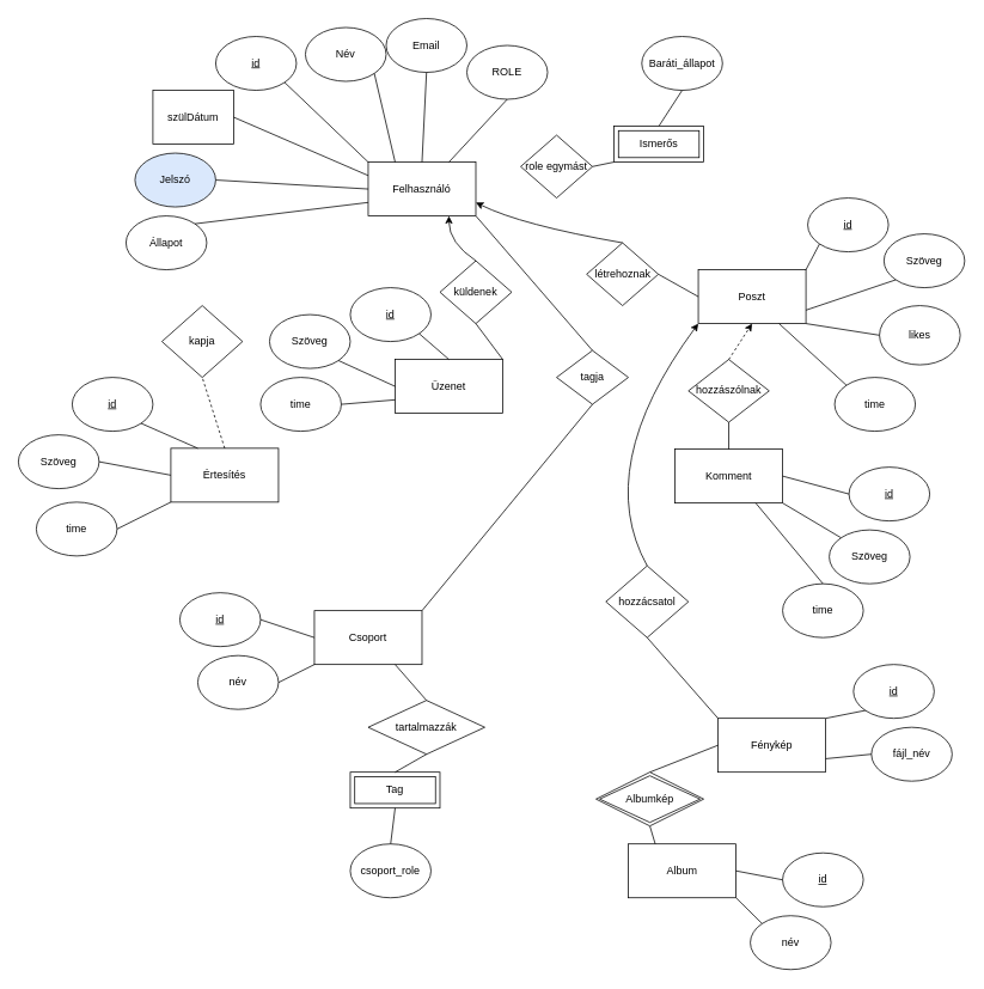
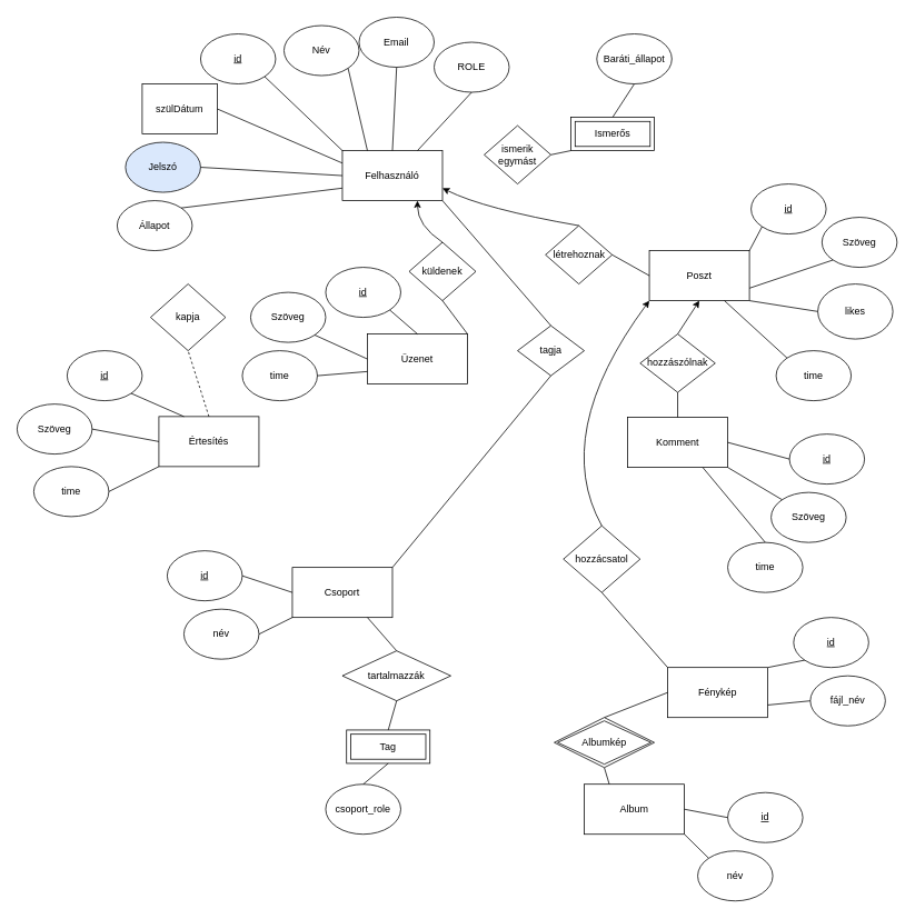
  <mxCell id="0" />
  <mxCell id="1" parent="0" />
  <mxCell id="2" value="Felhasználó" style="rounded=0;whiteSpace=wrap;html=1;" parent="1" vertex="1"><mxGeometry x="410" y="180" width="120" height="60" as="geometry" /></mxCell>
  <mxCell id="3" value="Komment" style="rounded=0;whiteSpace=wrap;html=1;" parent="1" vertex="1"><mxGeometry x="752" y="500" width="120" height="60" as="geometry" /></mxCell>
  <mxCell id="4" value="Csoport" style="rounded=0;whiteSpace=wrap;html=1;" parent="1" vertex="1"><mxGeometry x="350" y="680" width="120" height="60" as="geometry" /></mxCell>
  <mxCell id="5" value="Album" style="rounded=0;whiteSpace=wrap;html=1;" parent="1" vertex="1"><mxGeometry x="700" y="940" width="120" height="60" as="geometry" /></mxCell>
  <mxCell id="6" value="Üzenet" style="rounded=0;whiteSpace=wrap;html=1;" parent="1" vertex="1"><mxGeometry x="440" y="400" width="120" height="60" as="geometry" /></mxCell>
  <mxCell id="7" value="Poszt" style="rounded=0;whiteSpace=wrap;html=1;" parent="1" vertex="1"><mxGeometry x="778" y="300" width="120" height="60" as="geometry" /></mxCell>
  <mxCell id="8" value="Fénykép" style="rounded=0;whiteSpace=wrap;html=1;" parent="1" vertex="1"><mxGeometry x="800" y="800" width="120" height="60" as="geometry" /></mxCell>
  <mxCell id="9" value="Értesítés" style="rounded=0;whiteSpace=wrap;html=1;" parent="1" vertex="1"><mxGeometry x="190" y="499" width="120" height="60" as="geometry" /></mxCell>
  <mxCell id="10" value="&lt;u&gt;id&lt;/u&gt;" style="ellipse;whiteSpace=wrap;html=1;" parent="1" vertex="1"><mxGeometry x="240" y="40" width="90" height="60" as="geometry" /></mxCell>
  <mxCell id="11" value="Név" style="ellipse;whiteSpace=wrap;html=1;" parent="1" vertex="1"><mxGeometry x="340" y="30" width="90" height="60" as="geometry" /></mxCell>
  <mxCell id="12" value="Email" style="ellipse;whiteSpace=wrap;html=1;" parent="1" vertex="1"><mxGeometry x="430" y="20" width="90" height="60" as="geometry" /></mxCell>
  <mxCell id="13" value="ROLE" style="ellipse;whiteSpace=wrap;html=1;" parent="1" vertex="1"><mxGeometry x="520" y="50" width="90" height="60" as="geometry" /></mxCell>
  <mxCell id="14" value="szülDátum" style="whiteSpace=wrap;html=1;rounded=0;" parent="1" vertex="1"><mxGeometry x="170" y="100" width="90" height="60" as="geometry" /></mxCell>
  <mxCell id="15" value="Állapot" style="ellipse;whiteSpace=wrap;html=1;" parent="1" vertex="1"><mxGeometry x="140" y="240" width="90" height="60" as="geometry" /></mxCell>
  <mxCell id="16" value="Jelszó" style="ellipse;whiteSpace=wrap;html=1;fillColor=#dae8fc;" parent="1" vertex="1"><mxGeometry x="150" y="170" width="90" height="60" as="geometry" /></mxCell>
  <mxCell id="17" value="" style="endArrow=none;html=1;rounded=0;exitX=1;exitY=0;exitDx=0;exitDy=0;entryX=0;entryY=0.75;entryDx=0;entryDy=0;" parent="1" source="15" target="2" edge="1"><mxGeometry width="50" height="50" relative="1" as="geometry"><mxPoint x="400" y="550" as="sourcePoint" /><mxPoint x="450" y="500" as="targetPoint" /></mxGeometry></mxCell>
  <mxCell id="18" value="" style="endArrow=none;html=1;rounded=0;exitX=1;exitY=0.5;exitDx=0;exitDy=0;entryX=0;entryY=0.5;entryDx=0;entryDy=0;" parent="1" source="16" target="2" edge="1"><mxGeometry width="50" height="50" relative="1" as="geometry"><mxPoint x="347" y="309" as="sourcePoint" /><mxPoint x="420" y="250" as="targetPoint" /></mxGeometry></mxCell>
  <mxCell id="19" value="" style="endArrow=none;html=1;rounded=0;exitX=1;exitY=0.5;exitDx=0;exitDy=0;entryX=0;entryY=0.25;entryDx=0;entryDy=0;" parent="1" source="14" target="2" edge="1"><mxGeometry width="50" height="50" relative="1" as="geometry"><mxPoint x="340" y="260" as="sourcePoint" /><mxPoint x="420" y="235" as="targetPoint" /></mxGeometry></mxCell>
  <mxCell id="20" value="" style="endArrow=none;html=1;rounded=0;exitX=1;exitY=1;exitDx=0;exitDy=0;entryX=0;entryY=0;entryDx=0;entryDy=0;" parent="1" source="10" target="2" edge="1"><mxGeometry width="50" height="50" relative="1" as="geometry"><mxPoint x="360" y="190" as="sourcePoint" /><mxPoint x="420" y="205" as="targetPoint" /></mxGeometry></mxCell>
  <mxCell id="21" value="" style="endArrow=none;html=1;rounded=0;exitX=1;exitY=1;exitDx=0;exitDy=0;entryX=0.25;entryY=0;entryDx=0;entryDy=0;" parent="1" source="11" target="2" edge="1"><mxGeometry width="50" height="50" relative="1" as="geometry"><mxPoint x="387" y="151" as="sourcePoint" /><mxPoint x="420" y="190" as="targetPoint" /></mxGeometry></mxCell>
  <mxCell id="22" value="" style="endArrow=none;html=1;rounded=0;exitX=0.5;exitY=1;exitDx=0;exitDy=0;entryX=0.5;entryY=0;entryDx=0;entryDy=0;" parent="1" source="12" target="2" edge="1"><mxGeometry width="50" height="50" relative="1" as="geometry"><mxPoint x="437" y="91" as="sourcePoint" /><mxPoint x="450" y="190" as="targetPoint" /></mxGeometry></mxCell>
  <mxCell id="23" value="" style="endArrow=none;html=1;rounded=0;exitX=0.5;exitY=1;exitDx=0;exitDy=0;entryX=0.75;entryY=0;entryDx=0;entryDy=0;" parent="1" source="13" target="2" edge="1"><mxGeometry width="50" height="50" relative="1" as="geometry"><mxPoint x="495" y="90" as="sourcePoint" /><mxPoint x="480" y="190" as="targetPoint" /></mxGeometry></mxCell>
  <mxCell id="24" value="Baráti_állapot" style="ellipse;whiteSpace=wrap;html=1;" parent="1" vertex="1"><mxGeometry x="715" y="40" width="90" height="60" as="geometry" /></mxCell>
  <mxCell id="25" value="&lt;u&gt;id&lt;/u&gt;" style="ellipse;whiteSpace=wrap;html=1;" parent="1" vertex="1"><mxGeometry x="951" y="740" width="90" height="60" as="geometry" /></mxCell>
  <mxCell id="26" value="fájl_név" style="ellipse;whiteSpace=wrap;html=1;" parent="1" vertex="1"><mxGeometry x="971" y="810" width="90" height="60" as="geometry" /></mxCell>
  <mxCell id="27" value="Szöveg" style="ellipse;whiteSpace=wrap;html=1;" parent="1" vertex="1"><mxGeometry x="985" y="260" width="90" height="60" as="geometry" /></mxCell>
  <mxCell id="28" value="&lt;u&gt;id&lt;/u&gt;" style="ellipse;whiteSpace=wrap;html=1;" parent="1" vertex="1"><mxGeometry x="900" y="220" width="90" height="60" as="geometry" /></mxCell>
  <mxCell id="29" value="time" style="ellipse;whiteSpace=wrap;html=1;" parent="1" vertex="1"><mxGeometry x="930" y="420" width="90" height="60" as="geometry" /></mxCell>
  <mxCell id="30" value="likes" style="ellipse;whiteSpace=wrap;html=1;" parent="1" vertex="1"><mxGeometry x="980" y="340" width="90" height="66" as="geometry" /></mxCell>
  <mxCell id="31" value="&lt;u&gt;id&lt;/u&gt;" style="ellipse;whiteSpace=wrap;html=1;" parent="1" vertex="1"><mxGeometry x="946" y="520" width="90" height="60" as="geometry" /></mxCell>
  <mxCell id="32" value="Szöveg" style="ellipse;whiteSpace=wrap;html=1;" parent="1" vertex="1"><mxGeometry x="924" y="590" width="90" height="60" as="geometry" /></mxCell>
  <mxCell id="33" value="time" style="ellipse;whiteSpace=wrap;html=1;" parent="1" vertex="1"><mxGeometry x="872" y="650" width="90" height="60" as="geometry" /></mxCell>
  <mxCell id="34" value="" style="endArrow=none;html=1;rounded=0;exitX=0.5;exitY=1;exitDx=0;exitDy=0;entryX=0.5;entryY=0;entryDx=0;entryDy=0;" parent="1" source="24" target="52" edge="1"><mxGeometry width="50" height="50" relative="1" as="geometry"><mxPoint x="823" y="81" as="sourcePoint" /><mxPoint x="809" y="150" as="targetPoint" /></mxGeometry></mxCell>
  <mxCell id="35" value="" style="endArrow=none;html=1;rounded=0;exitX=0;exitY=1;exitDx=0;exitDy=0;entryX=1;entryY=0;entryDx=0;entryDy=0;" parent="1" source="28" target="7" edge="1"><mxGeometry width="50" height="50" relative="1" as="geometry"><mxPoint x="833" y="91" as="sourcePoint" /><mxPoint x="799" y="140" as="targetPoint" /></mxGeometry></mxCell>
  <mxCell id="36" value="" style="endArrow=none;html=1;rounded=0;exitX=0;exitY=1;exitDx=0;exitDy=0;entryX=1;entryY=0.75;entryDx=0;entryDy=0;" parent="1" source="27" target="7" edge="1"><mxGeometry width="50" height="50" relative="1" as="geometry"><mxPoint x="995" y="307" as="sourcePoint" /><mxPoint x="910" y="350" as="targetPoint" /></mxGeometry></mxCell>
  <mxCell id="37" value="" style="endArrow=none;html=1;rounded=0;exitX=0;exitY=0.5;exitDx=0;exitDy=0;entryX=1;entryY=1;entryDx=0;entryDy=0;" parent="1" source="30" target="7" edge="1"><mxGeometry width="50" height="50" relative="1" as="geometry"><mxPoint x="995" y="307" as="sourcePoint" /><mxPoint x="906" y="332" as="targetPoint" /></mxGeometry></mxCell>
  <mxCell id="38" value="" style="endArrow=none;html=1;rounded=0;exitX=0;exitY=0;exitDx=0;exitDy=0;entryX=0.75;entryY=1;entryDx=0;entryDy=0;" parent="1" source="29" target="7" edge="1"><mxGeometry width="50" height="50" relative="1" as="geometry"><mxPoint x="990" y="393" as="sourcePoint" /><mxPoint x="907" y="349" as="targetPoint" /></mxGeometry></mxCell>
  <mxCell id="39" value="" style="endArrow=none;html=1;rounded=0;exitX=0;exitY=0.5;exitDx=0;exitDy=0;entryX=1;entryY=0.5;entryDx=0;entryDy=0;" parent="1" source="31" target="3" edge="1"><mxGeometry width="50" height="50" relative="1" as="geometry"><mxPoint x="984" y="449" as="sourcePoint" /><mxPoint x="941" y="370" as="targetPoint" /></mxGeometry></mxCell>
  <mxCell id="40" value="" style="endArrow=none;html=1;rounded=0;exitX=0;exitY=0;exitDx=0;exitDy=0;entryX=1;entryY=1;entryDx=0;entryDy=0;" parent="1" source="32" target="3" edge="1"><mxGeometry width="50" height="50" relative="1" as="geometry"><mxPoint x="953" y="565" as="sourcePoint" /><mxPoint x="882" y="540" as="targetPoint" /></mxGeometry></mxCell>
  <mxCell id="41" value="" style="endArrow=none;html=1;rounded=0;exitX=0.5;exitY=0;exitDx=0;exitDy=0;entryX=0.75;entryY=1;entryDx=0;entryDy=0;" parent="1" source="33" target="3" edge="1"><mxGeometry width="50" height="50" relative="1" as="geometry"><mxPoint x="906" y="619" as="sourcePoint" /><mxPoint x="882" y="570" as="targetPoint" /></mxGeometry></mxCell>
  <mxCell id="42" value="" style="endArrow=none;html=1;rounded=0;exitX=0;exitY=1;exitDx=0;exitDy=0;entryX=1;entryY=0;entryDx=0;entryDy=0;" parent="1" source="25" target="8" edge="1"><mxGeometry width="50" height="50" relative="1" as="geometry"><mxPoint x="786" y="635" as="sourcePoint" /><mxPoint x="770" y="550" as="targetPoint" /></mxGeometry></mxCell>
  <mxCell id="43" value="" style="endArrow=none;html=1;rounded=0;exitX=0;exitY=0.5;exitDx=0;exitDy=0;entryX=1;entryY=0.75;entryDx=0;entryDy=0;" parent="1" source="26" target="8" edge="1"><mxGeometry width="50" height="50" relative="1" as="geometry"><mxPoint x="954" y="781" as="sourcePoint" /><mxPoint x="930" y="810" as="targetPoint" /></mxGeometry></mxCell>
  <mxCell id="44" value="&lt;u&gt;id&lt;/u&gt;" style="ellipse;whiteSpace=wrap;html=1;" parent="1" vertex="1"><mxGeometry x="872" y="950" width="90" height="60" as="geometry" /></mxCell>
  <mxCell id="45" value="név" style="ellipse;whiteSpace=wrap;html=1;" parent="1" vertex="1"><mxGeometry x="836" y="1020" width="90" height="60" as="geometry" /></mxCell>
  <mxCell id="46" value="" style="endArrow=none;html=1;rounded=0;exitX=0;exitY=0.5;exitDx=0;exitDy=0;entryX=1;entryY=0.5;entryDx=0;entryDy=0;" parent="1" source="44" target="5" edge="1"><mxGeometry width="50" height="50" relative="1" as="geometry"><mxPoint x="1002" y="860" as="sourcePoint" /><mxPoint x="951" y="865" as="targetPoint" /></mxGeometry></mxCell>
  <mxCell id="47" value="" style="endArrow=none;html=1;rounded=0;exitX=0;exitY=0;exitDx=0;exitDy=0;entryX=1;entryY=1;entryDx=0;entryDy=0;" parent="1" source="45" target="5" edge="1"><mxGeometry width="50" height="50" relative="1" as="geometry"><mxPoint x="882" y="990" as="sourcePoint" /><mxPoint x="802" y="980" as="targetPoint" /></mxGeometry></mxCell>
  <mxCell id="48" value="&lt;u&gt;id&lt;/u&gt;" style="ellipse;whiteSpace=wrap;html=1;" parent="1" vertex="1"><mxGeometry x="200" y="660" width="90" height="60" as="geometry" /></mxCell>
  <mxCell id="49" value="név" style="ellipse;whiteSpace=wrap;html=1;" parent="1" vertex="1"><mxGeometry x="220" y="730" width="90" height="60" as="geometry" /></mxCell>
  <mxCell id="50" value="" style="endArrow=none;html=1;rounded=0;exitX=0;exitY=0.5;exitDx=0;exitDy=0;entryX=1;entryY=0.5;entryDx=0;entryDy=0;" parent="1" source="4" target="48" edge="1"><mxGeometry width="50" height="50" relative="1" as="geometry"><mxPoint x="880" y="1000" as="sourcePoint" /><mxPoint x="800" y="990" as="targetPoint" /></mxGeometry></mxCell>
  <mxCell id="51" value="" style="endArrow=none;html=1;rounded=0;exitX=0;exitY=1;exitDx=0;exitDy=0;entryX=1;entryY=0.5;entryDx=0;entryDy=0;" parent="1" source="4" target="49" edge="1"><mxGeometry width="50" height="50" relative="1" as="geometry"><mxPoint x="420" y="720" as="sourcePoint" /><mxPoint x="350" y="660" as="targetPoint" /></mxGeometry></mxCell>
  <mxCell id="52" value="Ismerős" style="shape=ext;margin=3;double=1;whiteSpace=wrap;html=1;align=center;" parent="1" vertex="1"><mxGeometry x="684" y="140" width="100" height="40" as="geometry" /></mxCell>
- <mxCell id="53" value="Tag" style="shape=ext;margin=3;double=1;whiteSpace=wrap;html=1;align=center;" parent="1" vertex="1"><mxGeometry x="390" y="860" width="100" height="40" as="geometry" /></mxCell>
+ <mxCell id="53" value="Tag" style="shape=ext;margin=3;double=1;whiteSpace=wrap;html=1;align=center;" parent="1" vertex="1"><mxGeometry x="415" y="875" width="100" height="40" as="geometry" /></mxCell>
  <mxCell id="54" value="csoport_role" style="ellipse;whiteSpace=wrap;html=1;" parent="1" vertex="1"><mxGeometry x="390" y="940" width="90" height="60" as="geometry" /></mxCell>
  <mxCell id="55" value="" style="endArrow=none;html=1;rounded=0;exitX=0.5;exitY=0;exitDx=0;exitDy=0;entryX=0.5;entryY=1;entryDx=0;entryDy=0;" parent="1" source="54" target="53" edge="1"><mxGeometry width="50" height="50" relative="1" as="geometry"><mxPoint x="369" y="975" as="sourcePoint" /><mxPoint x="425" y="910" as="targetPoint" /></mxGeometry></mxCell>
  <mxCell id="56" value="&lt;u&gt;id&lt;/u&gt;" style="ellipse;whiteSpace=wrap;html=1;" parent="1" vertex="1"><mxGeometry x="80" y="420" width="90" height="60" as="geometry" /></mxCell>
  <mxCell id="57" value="Szöveg" style="ellipse;whiteSpace=wrap;html=1;" parent="1" vertex="1"><mxGeometry x="20" y="484" width="90" height="60" as="geometry" /></mxCell>
  <mxCell id="58" value="time" style="ellipse;whiteSpace=wrap;html=1;" parent="1" vertex="1"><mxGeometry x="40" y="559" width="90" height="60" as="geometry" /></mxCell>
  <mxCell id="59" value="" style="endArrow=none;html=1;rounded=0;exitX=0;exitY=1;exitDx=0;exitDy=0;entryX=1;entryY=0.5;entryDx=0;entryDy=0;" parent="1" source="9" target="58" edge="1"><mxGeometry width="50" height="50" relative="1" as="geometry"><mxPoint x="340" y="724" as="sourcePoint" /><mxPoint x="270" y="664" as="targetPoint" /></mxGeometry></mxCell>
  <mxCell id="60" value="" style="endArrow=none;html=1;rounded=0;exitX=0;exitY=0.5;exitDx=0;exitDy=0;entryX=1;entryY=0.5;entryDx=0;entryDy=0;" parent="1" source="9" target="57" edge="1"><mxGeometry width="50" height="50" relative="1" as="geometry"><mxPoint x="260" y="574" as="sourcePoint" /><mxPoint x="220" y="599" as="targetPoint" /></mxGeometry></mxCell>
  <mxCell id="61" value="" style="endArrow=none;html=1;rounded=0;exitX=0.25;exitY=0;exitDx=0;exitDy=0;entryX=1;entryY=1;entryDx=0;entryDy=0;" parent="1" source="9" target="56" edge="1"><mxGeometry width="50" height="50" relative="1" as="geometry"><mxPoint x="260" y="544" as="sourcePoint" /><mxPoint x="190" y="524" as="targetPoint" /></mxGeometry></mxCell>
  <mxCell id="62" value="&lt;u&gt;id&lt;/u&gt;" style="ellipse;whiteSpace=wrap;html=1;" parent="1" vertex="1"><mxGeometry x="390" y="320" width="90" height="60" as="geometry" /></mxCell>
  <mxCell id="63" value="Szöveg" style="ellipse;whiteSpace=wrap;html=1;" parent="1" vertex="1"><mxGeometry x="300" y="350" width="90" height="60" as="geometry" /></mxCell>
  <mxCell id="64" value="time" style="ellipse;whiteSpace=wrap;html=1;" parent="1" vertex="1"><mxGeometry x="290" y="420" width="90" height="60" as="geometry" /></mxCell>
  <mxCell id="65" value="" style="endArrow=none;html=1;rounded=0;entryX=1;entryY=1;entryDx=0;entryDy=0;exitX=0.5;exitY=0;exitDx=0;exitDy=0;" parent="1" source="6" target="62" edge="1"><mxGeometry width="50" height="50" relative="1" as="geometry"><mxPoint x="510" y="570" as="sourcePoint" /><mxPoint x="560" y="520" as="targetPoint" /></mxGeometry></mxCell>
  <mxCell id="66" value="" style="endArrow=none;html=1;rounded=0;entryX=1;entryY=1;entryDx=0;entryDy=0;exitX=0;exitY=0.5;exitDx=0;exitDy=0;" parent="1" source="6" target="63" edge="1"><mxGeometry width="50" height="50" relative="1" as="geometry"><mxPoint x="510" y="410" as="sourcePoint" /><mxPoint x="477" y="381" as="targetPoint" /></mxGeometry></mxCell>
  <mxCell id="67" value="" style="endArrow=none;html=1;rounded=0;entryX=1;entryY=0.5;entryDx=0;entryDy=0;exitX=0;exitY=0.75;exitDx=0;exitDy=0;" parent="1" source="6" target="64" edge="1"><mxGeometry width="50" height="50" relative="1" as="geometry"><mxPoint x="450" y="440" as="sourcePoint" /><mxPoint x="387" y="411" as="targetPoint" /></mxGeometry></mxCell>
- <mxCell id="68" value="role egymást" style="rhombus;whiteSpace=wrap;html=1;" parent="1" vertex="1"><mxGeometry x="580" y="150" width="80" height="70" as="geometry" /></mxCell>
+ <mxCell id="68" value="ismerik egymást" style="rhombus;whiteSpace=wrap;html=1;" parent="1" vertex="1"><mxGeometry x="580" y="150" width="80" height="70" as="geometry" /></mxCell>
  <mxCell id="69" value="" style="endArrow=none;html=1;rounded=0;exitX=1;exitY=0.5;exitDx=0;exitDy=0;entryX=0;entryY=1;entryDx=0;entryDy=0;" parent="1" source="68" target="52" edge="1"><mxGeometry width="50" height="50" relative="1" as="geometry"><mxPoint x="540" y="220" as="sourcePoint" /><mxPoint x="590" y="200" as="targetPoint" /></mxGeometry></mxCell>
  <mxCell id="70" value="küldenek" style="rhombus;whiteSpace=wrap;html=1;" parent="1" vertex="1"><mxGeometry x="490" y="290" width="80" height="70" as="geometry" /></mxCell>
  <mxCell id="71" value="" style="endArrow=none;html=1;rounded=0;exitX=1;exitY=0;exitDx=0;exitDy=0;entryX=0.5;entryY=1;entryDx=0;entryDy=0;" parent="1" source="6" target="70" edge="1"><mxGeometry width="50" height="50" relative="1" as="geometry"><mxPoint x="530" y="300" as="sourcePoint" /><mxPoint x="539" y="385" as="targetPoint" /></mxGeometry></mxCell>
  <mxCell id="72" value="létrehoznak" style="rhombus;whiteSpace=wrap;html=1;" parent="1" vertex="1"><mxGeometry x="653.5" y="270" width="80" height="70" as="geometry" /></mxCell>
  <mxCell id="73" value="" style="endArrow=none;html=1;rounded=0;exitX=0;exitY=0.5;exitDx=0;exitDy=0;entryX=1;entryY=0.5;entryDx=0;entryDy=0;" parent="1" source="7" target="72" edge="1"><mxGeometry width="50" height="50" relative="1" as="geometry"><mxPoint x="693.5" y="360" as="sourcePoint" /><mxPoint x="713.5" y="280" as="targetPoint" /></mxGeometry></mxCell>
  <mxCell id="74" value="hozzászólnak" style="rhombus;whiteSpace=wrap;html=1;" parent="1" vertex="1"><mxGeometry x="767" y="400" width="90" height="70" as="geometry" /></mxCell>
- <mxCell id="75" value="" style="endArrow=classic;html=1;rounded=0;entryX=0.5;entryY=1;entryDx=0;entryDy=0;exitX=0.5;exitY=0;exitDx=0;exitDy=0;dashed=1;" parent="1" source="74" target="7" edge="1"><mxGeometry width="50" height="50" relative="1" as="geometry"><mxPoint x="640" y="510" as="sourcePoint" /><mxPoint x="690" y="460" as="targetPoint" /></mxGeometry></mxCell>
+ <mxCell id="75" value="" style="endArrow=classic;html=1;rounded=0;entryX=0.5;entryY=1;entryDx=0;entryDy=0;exitX=0.5;exitY=0;exitDx=0;exitDy=0;" parent="1" source="74" target="7" edge="1"><mxGeometry width="50" height="50" relative="1" as="geometry"><mxPoint x="640" y="510" as="sourcePoint" /><mxPoint x="690" y="460" as="targetPoint" /></mxGeometry></mxCell>
  <mxCell id="76" value="" style="endArrow=none;html=1;rounded=0;entryX=0.5;entryY=1;entryDx=0;entryDy=0;exitX=0.5;exitY=0;exitDx=0;exitDy=0;" parent="1" source="3" target="74" edge="1"><mxGeometry width="50" height="50" relative="1" as="geometry"><mxPoint x="620" y="590" as="sourcePoint" /><mxPoint x="670" y="540" as="targetPoint" /></mxGeometry></mxCell>
  <mxCell id="77" value="kapja" style="rhombus;whiteSpace=wrap;html=1;" parent="1" vertex="1"><mxGeometry x="180" y="340" width="90" height="80" as="geometry" /></mxCell>
  <mxCell id="78" value="" style="endArrow=none;html=1;rounded=0;entryX=0.5;entryY=1;entryDx=0;entryDy=0;exitX=0.5;exitY=0;exitDx=0;exitDy=0;dashed=1;" parent="1" source="9" target="77" edge="1"><mxGeometry width="50" height="50" relative="1" as="geometry"><mxPoint x="230" y="490" as="sourcePoint" /><mxPoint x="280" y="440" as="targetPoint" /></mxGeometry></mxCell>
  <mxCell id="79" value="tartalmazzák" style="rhombus;whiteSpace=wrap;html=1;" parent="1" vertex="1"><mxGeometry x="410" y="780" width="130" height="60" as="geometry" /></mxCell>
  <mxCell id="80" value="" style="endArrow=none;html=1;rounded=0;entryX=0.75;entryY=1;entryDx=0;entryDy=0;exitX=0.5;exitY=0;exitDx=0;exitDy=0;" parent="1" source="79" target="4" edge="1"><mxGeometry width="50" height="50" relative="1" as="geometry"><mxPoint x="360" y="810" as="sourcePoint" /><mxPoint x="410" y="760" as="targetPoint" /></mxGeometry></mxCell>
  <mxCell id="81" value="" style="endArrow=none;html=1;rounded=0;entryX=0.5;entryY=1;entryDx=0;entryDy=0;exitX=0.5;exitY=0;exitDx=0;exitDy=0;" parent="1" source="53" target="79" edge="1"><mxGeometry width="50" height="50" relative="1" as="geometry"><mxPoint x="470" y="790" as="sourcePoint" /><mxPoint x="450" y="750" as="targetPoint" /></mxGeometry></mxCell>
  <mxCell id="82" value="" style="endArrow=none;html=1;rounded=0;entryX=0;entryY=0.5;entryDx=0;entryDy=0;exitX=0.5;exitY=0;exitDx=0;exitDy=0;" parent="1" source="92" target="8" edge="1"><mxGeometry width="50" height="50" relative="1" as="geometry"><mxPoint x="750" y="855" as="sourcePoint" /><mxPoint x="730" y="780" as="targetPoint" /></mxGeometry></mxCell>
  <mxCell id="83" value="" style="endArrow=none;html=1;rounded=0;entryX=0.25;entryY=0;entryDx=0;entryDy=0;exitX=0.5;exitY=1;exitDx=0;exitDy=0;" parent="1" source="92" target="5" edge="1"><mxGeometry width="50" height="50" relative="1" as="geometry"><mxPoint x="730" y="900" as="sourcePoint" /><mxPoint x="810" y="840" as="targetPoint" /></mxGeometry></mxCell>
  <mxCell id="84" value="tagja" style="rhombus;whiteSpace=wrap;html=1;" parent="1" vertex="1"><mxGeometry x="620" y="390" width="80" height="60" as="geometry" /></mxCell>
  <mxCell id="85" value="" style="endArrow=none;html=1;rounded=0;entryX=0.5;entryY=1;entryDx=0;entryDy=0;exitX=1;exitY=0;exitDx=0;exitDy=0;" parent="1" source="4" target="84" edge="1"><mxGeometry width="50" height="50" relative="1" as="geometry"><mxPoint x="540" y="670" as="sourcePoint" /><mxPoint x="550" y="560" as="targetPoint" /></mxGeometry></mxCell>
  <mxCell id="86" value="hozzácsatol" style="rhombus;whiteSpace=wrap;html=1;" parent="1" vertex="1"><mxGeometry x="675" y="630" width="92" height="80" as="geometry" /></mxCell>
  <mxCell id="87" value="" style="endArrow=none;html=1;rounded=0;entryX=0;entryY=0;entryDx=0;entryDy=0;exitX=0.5;exitY=1;exitDx=0;exitDy=0;" parent="1" source="86" target="8" edge="1"><mxGeometry width="50" height="50" relative="1" as="geometry"><mxPoint x="650" y="630" as="sourcePoint" /><mxPoint x="700" y="580" as="targetPoint" /></mxGeometry></mxCell>
  <mxCell id="88" value="" style="curved=1;endArrow=classic;html=1;rounded=0;entryX=0;entryY=1;entryDx=0;entryDy=0;exitX=0.5;exitY=0;exitDx=0;exitDy=0;" parent="1" source="86" target="7" edge="1"><mxGeometry width="50" height="50" relative="1" as="geometry"><mxPoint x="660" y="570" as="sourcePoint" /><mxPoint x="710" y="520" as="targetPoint" /><Array as="points"><mxPoint x="660" y="520" /></Array></mxGeometry></mxCell>
  <mxCell id="89" value="" style="endArrow=none;html=1;rounded=0;exitX=0.5;exitY=0;exitDx=0;exitDy=0;entryX=1;entryY=1;entryDx=0;entryDy=0;" parent="1" source="84" target="2" edge="1"><mxGeometry width="50" height="50" relative="1" as="geometry"><mxPoint x="650" y="420" as="sourcePoint" /><mxPoint x="700" y="370" as="targetPoint" /></mxGeometry></mxCell>
  <mxCell id="90" value="" style="curved=1;endArrow=classic;html=1;rounded=0;entryX=0.75;entryY=1;entryDx=0;entryDy=0;exitX=0.5;exitY=0;exitDx=0;exitDy=0;" parent="1" source="70" target="2" edge="1"><mxGeometry width="50" height="50" relative="1" as="geometry"><mxPoint x="370" y="330" as="sourcePoint" /><mxPoint x="420" y="280" as="targetPoint" /><Array as="points"><mxPoint x="500" y="270" /></Array></mxGeometry></mxCell>
  <mxCell id="91" value="" style="curved=1;endArrow=classic;html=1;rounded=0;entryX=1;entryY=0.75;entryDx=0;entryDy=0;exitX=0.5;exitY=0;exitDx=0;exitDy=0;" parent="1" source="72" target="2" edge="1"><mxGeometry width="50" height="50" relative="1" as="geometry"><mxPoint x="540" y="300" as="sourcePoint" /><mxPoint x="510" y="250" as="targetPoint" /><Array as="points"><mxPoint x="580" y="250" /></Array></mxGeometry></mxCell>
  <mxCell id="92" value="Albumkép" style="shape=rhombus;double=1;perimeter=rhombusPerimeter;whiteSpace=wrap;html=1;align=center;" vertex="1" parent="1"><mxGeometry x="664" y="860" width="120" height="60" as="geometry" /></mxCell>
